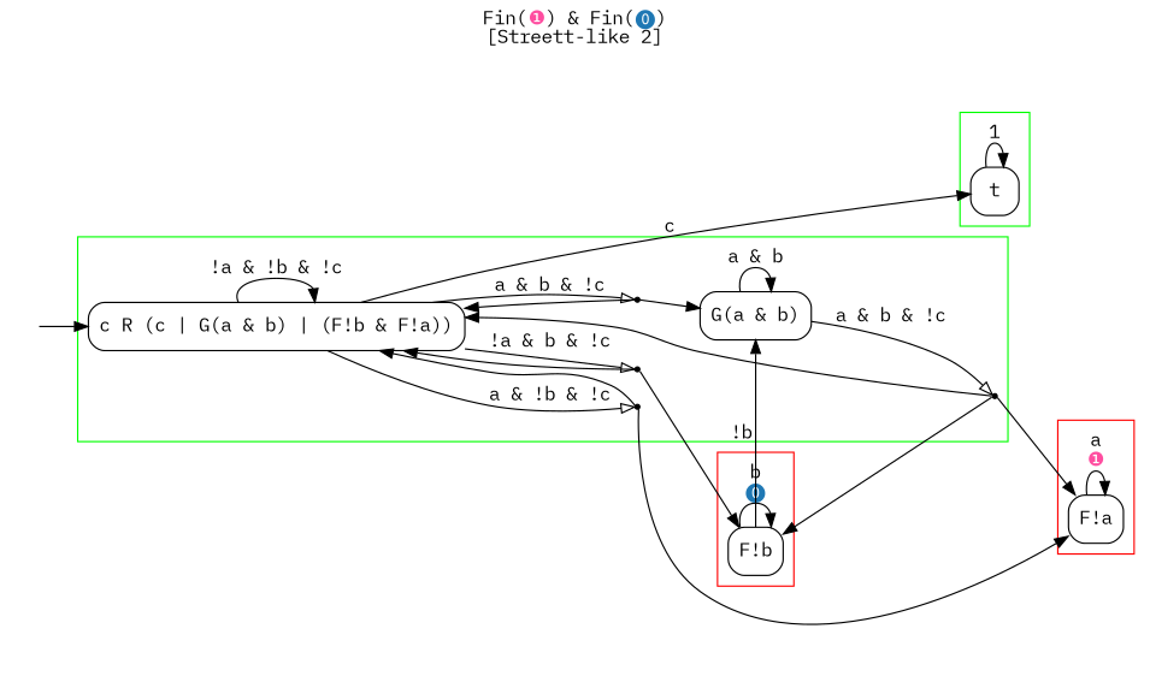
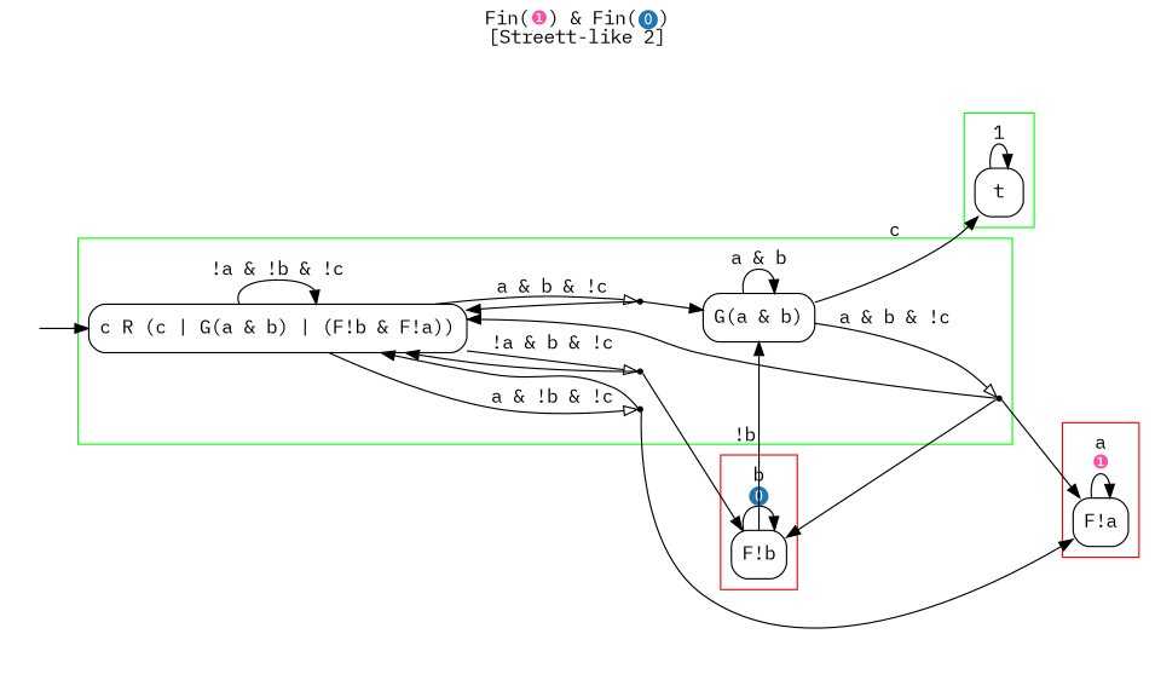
  digraph {
    fontname="IBM Plex Mono"
    label=<Fin(<font color="#FF4DA0">❶</font>) &amp; Fin(<font color="#1F78B4">⓿</font>)<br/>[Streett-like 2]>
    labelloc=t
    rankdir=LR
    node [fontname="IBM Plex Mono" shape=box style=rounded]
    edge [fontname="IBM Plex Mono"]
    n1 [label=t width=0.5]
    n2 [label=<F!a> width=0.5]
    n3 [label=<F!b> width=0.5]
    n4 [label=<c R (c | G(a &amp; b) | (F!b &amp; F!a))> width=0.5]
    -1 [height=0.05 shape=point width=0.05]
    -4 [height=0.05 shape=point width=0.05]
    -7 [height=0.05 shape=point width=0.05]
    n8 [label=<G(a &amp; b)> width=0.5]
    -10 [height=0.05 shape=point width=0.05]
    I [style=invis width=0]
    subgraph cluster_1 {
      color=green
      label=""
      n1
    }
    subgraph cluster_2 {
      color=red
      label=""
      n2
    }
    subgraph cluster_3 {
      color=red
      label=""
      n3
    }
    subgraph cluster_4 {
      color=green
      label=""
      n4
      -1
      -4
      -7
      n8
      -10
    }
    n1 -> n1 [label=1]
    n2 -> n2 [label=<a<br/><font color="#FF4DA0">❶</font>>]
    n3 -> n3 [label=<b<br/><font color="#1F78B4">⓿</font>>]
    n3 -> n8 [label=<!b>]
-   n4 -> n1 [label=<c>]
+   n8 -> n1 [label=<c>]
    n4 -> n4 [label=<!a &amp; !b &amp; !c>]
    n4 -> -1 [arrowhead=onormal label=<a &amp; b &amp; !c>]
    n4 -> -4 [arrowhead=onormal label=<a &amp; !b &amp; !c>]
    n4 -> -7 [arrowhead=onormal label=<!a &amp; b &amp; !c>]
    -1 -> n4
    -1 -> n8
    -4 -> n2
    -4 -> n4
    -7 -> n3
    -7 -> n4
    n8 -> n8 [label=<a &amp; b>]
    n8 -> -10 [arrowhead=onormal label=<a &amp; b &amp; !c>]
    -10 -> n2
    -10 -> n3
    -10 -> n4
    I -> n4
  }
